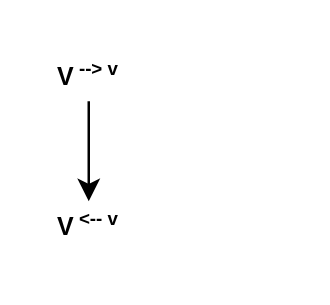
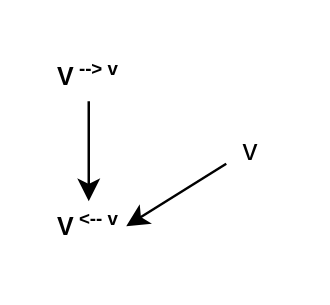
  <mxCell id="0" />
  <mxCell id="1" parent="0" />
+ <mxCell id="2" value="v" style="text;strokeColor=none;align=center;fillColor=none;html=1;verticalAlign=middle;whiteSpace=wrap;rounded=0;" vertex="1" parent="1"><mxGeometry x="90" y="50" width="20" height="20" as="geometry" /></mxCell>
  <mxCell id="3" value="&lt;b&gt;&lt;font size=&quot;1&quot;&gt;V&lt;/font&gt;&lt;span style=&quot;font-size: 9px;&quot;&gt;&lt;sup&gt;&amp;nbsp;--&amp;gt; v&lt;/sup&gt;&lt;/span&gt;&lt;/b&gt;" style="text;strokeColor=none;align=center;fillColor=none;html=1;verticalAlign=middle;whiteSpace=wrap;rounded=0;" vertex="1" parent="1"><mxGeometry x="20" y="20" width="30" height="20" as="geometry" /></mxCell>
  <mxCell id="4" value="&lt;b&gt;&lt;font size=&quot;1&quot;&gt;V&lt;/font&gt;&lt;span style=&quot;font-size: 9px;&quot;&gt;&lt;sup&gt;&amp;nbsp;&amp;lt;-- v&lt;/sup&gt;&lt;/span&gt;&lt;/b&gt;" style="text;strokeColor=none;align=center;fillColor=none;html=1;verticalAlign=middle;whiteSpace=wrap;rounded=0;" vertex="1" parent="1"><mxGeometry x="20" y="80" width="30" height="20" as="geometry" /></mxCell>
+ <mxCell id="5" value="" style="endArrow=classic;html=1;rounded=0;startArrow=none;startFill=0;endFill=1;entryX=1;entryY=0.5;entryDx=0;entryDy=0;exitX=0;exitY=0.75;exitDx=0;exitDy=0;" edge="1" parent="1" source="2" target="4"><mxGeometry width="50" height="50" relative="1" as="geometry"><mxPoint x="90" y="65" as="sourcePoint" /><mxPoint x="50" y="65" as="targetPoint" /></mxGeometry></mxCell>
  <mxCell id="6" value="" style="endArrow=classic;html=1;rounded=0;startArrow=none;startFill=0;endFill=1;entryX=0.5;entryY=0;entryDx=0;entryDy=0;exitX=0.5;exitY=1;exitDx=0;exitDy=0;fillColor=#f8cecc;strokeColor=#000000;" edge="1" parent="1" source="3" target="4"><mxGeometry width="50" height="50" relative="1" as="geometry"><mxPoint x="40" y="50" as="sourcePoint" /><mxPoint x="70" y="10" as="targetPoint" /></mxGeometry></mxCell>
